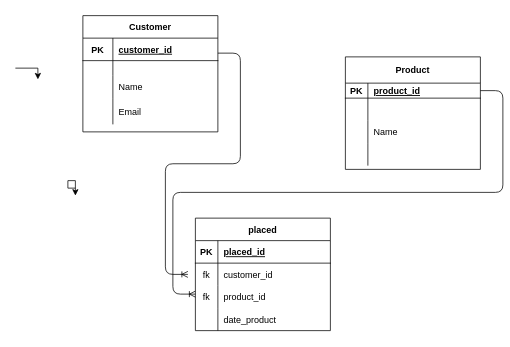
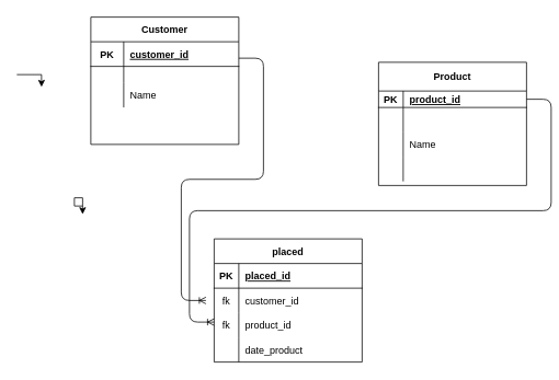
  <mxCell id="0" />
  <mxCell id="1" parent="0" />
  <mxCell id="2" style="edgeStyle=orthogonalEdgeStyle;rounded=0;orthogonalLoop=1;jettySize=auto;html=1;" edge="1" parent="1"><mxGeometry relative="1" as="geometry"><mxPoint x="100" y="260" as="targetPoint" /><mxPoint x="100" y="250" as="sourcePoint" /><Array as="points"><mxPoint x="90" y="240" /><mxPoint x="100" y="240" /></Array></mxGeometry></mxCell>
  <mxCell id="3" value="Customer" style="shape=table;startSize=30;container=1;collapsible=1;childLayout=tableLayout;fixedRows=1;rowLines=0;fontStyle=1;align=center;resizeLast=1;" vertex="1" parent="1"><mxGeometry x="110" y="20" width="180" height="155" as="geometry" /></mxCell>
  <mxCell id="4" value="" style="shape=partialRectangle;collapsible=0;dropTarget=0;pointerEvents=0;fillColor=none;top=0;left=0;bottom=1;right=0;points=[[0,0.5],[1,0.5]];portConstraint=eastwest;" vertex="1" parent="3"><mxGeometry y="30" width="180" height="30" as="geometry" /></mxCell>
  <mxCell id="5" value="PK" style="shape=partialRectangle;connectable=0;fillColor=none;top=0;left=0;bottom=0;right=0;fontStyle=1;overflow=hidden;" vertex="1" parent="4"><mxGeometry width="40" height="30" as="geometry" /></mxCell>
  <mxCell id="6" value="customer_id" style="shape=partialRectangle;connectable=0;fillColor=none;top=0;left=0;bottom=0;right=0;align=left;spacingLeft=6;fontStyle=5;overflow=hidden;" vertex="1" parent="4"><mxGeometry x="40" width="140" height="30" as="geometry" /></mxCell>
  <mxCell id="7" value="" style="shape=partialRectangle;collapsible=0;dropTarget=0;pointerEvents=0;fillColor=none;top=0;left=0;bottom=0;right=0;points=[[0,0.5],[1,0.5]];portConstraint=eastwest;" vertex="1" parent="3"><mxGeometry y="60" width="180" height="20" as="geometry" /></mxCell>
  <mxCell id="8" value="" style="shape=partialRectangle;connectable=0;fillColor=none;top=0;left=0;bottom=0;right=0;editable=1;overflow=hidden;" vertex="1" parent="7"><mxGeometry width="40" height="20" as="geometry" /></mxCell>
  <mxCell id="9" value="" style="shape=partialRectangle;connectable=0;fillColor=none;top=0;left=0;bottom=0;right=0;align=left;spacingLeft=6;overflow=hidden;" vertex="1" parent="7"><mxGeometry x="40" width="140" height="20" as="geometry" /></mxCell>
  <mxCell id="10" value="" style="shape=partialRectangle;collapsible=0;dropTarget=0;pointerEvents=0;fillColor=none;top=0;left=0;bottom=0;right=0;points=[[0,0.5],[1,0.5]];portConstraint=eastwest;" vertex="1" parent="3"><mxGeometry y="80" width="180" height="30" as="geometry" /></mxCell>
  <mxCell id="11" value="" style="shape=partialRectangle;connectable=0;fillColor=none;top=0;left=0;bottom=0;right=0;editable=1;overflow=hidden;" vertex="1" parent="10"><mxGeometry width="40" height="30" as="geometry" /></mxCell>
  <mxCell id="12" value="Name" style="shape=partialRectangle;connectable=0;fillColor=none;top=0;left=0;bottom=0;right=0;align=left;spacingLeft=6;overflow=hidden;" vertex="1" parent="10"><mxGeometry x="40" width="140" height="30" as="geometry" /></mxCell>
  <mxCell id="13" value="" style="shape=partialRectangle;collapsible=0;dropTarget=0;pointerEvents=0;fillColor=none;top=0;left=0;bottom=0;right=0;points=[[0,0.5],[1,0.5]];portConstraint=eastwest;" vertex="1" parent="3"><mxGeometry y="110" width="180" height="35" as="geometry" /></mxCell>
  <mxCell id="14" value="" style="shape=partialRectangle;connectable=0;fillColor=none;top=0;left=0;bottom=0;right=0;editable=1;overflow=hidden;" vertex="1" parent="13"><mxGeometry width="40" height="35" as="geometry" /></mxCell>
- <mxCell id="15" value="Email" style="shape=partialRectangle;connectable=0;fillColor=none;top=0;left=0;bottom=0;right=0;align=left;spacingLeft=6;overflow=hidden;" vertex="1" parent="13"><mxGeometry x="40" width="140" height="35" as="geometry" /></mxCell>
  <mxCell id="16" value="Product" style="shape=table;startSize=35;container=1;collapsible=1;childLayout=tableLayout;fixedRows=1;rowLines=0;fontStyle=1;align=center;resizeLast=1;" vertex="1" parent="1"><mxGeometry x="460" y="75" width="180" height="150" as="geometry" /></mxCell>
  <mxCell id="17" value="" style="shape=partialRectangle;collapsible=0;dropTarget=0;pointerEvents=0;fillColor=none;top=0;left=0;bottom=1;right=0;points=[[0,0.5],[1,0.5]];portConstraint=eastwest;" vertex="1" parent="16"><mxGeometry y="35" width="180" height="20" as="geometry" /></mxCell>
  <mxCell id="18" value="PK" style="shape=partialRectangle;connectable=0;fillColor=none;top=0;left=0;bottom=0;right=0;fontStyle=1;overflow=hidden;" vertex="1" parent="17"><mxGeometry width="30" height="20" as="geometry" /></mxCell>
  <mxCell id="19" value="product_id" style="shape=partialRectangle;connectable=0;fillColor=none;top=0;left=0;bottom=0;right=0;align=left;spacingLeft=6;fontStyle=5;overflow=hidden;" vertex="1" parent="17"><mxGeometry x="30" width="150" height="20" as="geometry" /></mxCell>
  <mxCell id="20" value="" style="shape=partialRectangle;collapsible=0;dropTarget=0;pointerEvents=0;fillColor=none;top=0;left=0;bottom=0;right=0;points=[[0,0.5],[1,0.5]];portConstraint=eastwest;" vertex="1" parent="16"><mxGeometry y="55" width="180" height="30" as="geometry" /></mxCell>
  <mxCell id="21" value="" style="shape=partialRectangle;connectable=0;fillColor=none;top=0;left=0;bottom=0;right=0;editable=1;overflow=hidden;" vertex="1" parent="20"><mxGeometry width="30" height="30" as="geometry" /></mxCell>
  <mxCell id="22" value="" style="shape=partialRectangle;connectable=0;fillColor=none;top=0;left=0;bottom=0;right=0;align=left;spacingLeft=6;overflow=hidden;" vertex="1" parent="20"><mxGeometry x="30" width="150" height="30" as="geometry" /></mxCell>
  <mxCell id="23" value="" style="shape=partialRectangle;collapsible=0;dropTarget=0;pointerEvents=0;fillColor=none;top=0;left=0;bottom=0;right=0;points=[[0,0.5],[1,0.5]];portConstraint=eastwest;" vertex="1" parent="16"><mxGeometry y="85" width="180" height="30" as="geometry" /></mxCell>
  <mxCell id="24" value="" style="shape=partialRectangle;connectable=0;fillColor=none;top=0;left=0;bottom=0;right=0;editable=1;overflow=hidden;" vertex="1" parent="23"><mxGeometry width="30" height="30" as="geometry" /></mxCell>
  <mxCell id="25" value="Name" style="shape=partialRectangle;connectable=0;fillColor=none;top=0;left=0;bottom=0;right=0;align=left;spacingLeft=6;overflow=hidden;" vertex="1" parent="23"><mxGeometry x="30" width="150" height="30" as="geometry" /></mxCell>
  <mxCell id="26" value="" style="shape=partialRectangle;collapsible=0;dropTarget=0;pointerEvents=0;fillColor=none;top=0;left=0;bottom=0;right=0;points=[[0,0.5],[1,0.5]];portConstraint=eastwest;" vertex="1" parent="16"><mxGeometry y="115" width="180" height="30" as="geometry" /></mxCell>
  <mxCell id="27" value="" style="shape=partialRectangle;connectable=0;fillColor=none;top=0;left=0;bottom=0;right=0;editable=1;overflow=hidden;" vertex="1" parent="26"><mxGeometry width="30" height="30" as="geometry" /></mxCell>
  <mxCell id="28" value="" style="shape=partialRectangle;connectable=0;fillColor=none;top=0;left=0;bottom=0;right=0;align=left;spacingLeft=6;overflow=hidden;" vertex="1" parent="26"><mxGeometry x="30" width="150" height="30" as="geometry" /></mxCell>
  <mxCell id="29" style="edgeStyle=orthogonalEdgeStyle;rounded=0;orthogonalLoop=1;jettySize=auto;html=1;" edge="1" parent="1"><mxGeometry relative="1" as="geometry"><mxPoint x="50" y="105" as="targetPoint" /><mxPoint x="20" y="90" as="sourcePoint" /></mxGeometry></mxCell>
  <mxCell id="30" value="" style="edgeStyle=entityRelationEdgeStyle;fontSize=12;html=1;endArrow=ERoneToMany;" edge="1" parent="1"><mxGeometry width="100" height="100" relative="1" as="geometry"><mxPoint x="290" y="70" as="sourcePoint" /><mxPoint x="250" y="365" as="targetPoint" /></mxGeometry></mxCell>
  <mxCell id="31" value="placed" style="shape=table;startSize=30;container=1;collapsible=1;childLayout=tableLayout;fixedRows=1;rowLines=0;fontStyle=1;align=center;resizeLast=1;" vertex="1" parent="1"><mxGeometry x="260" y="290" width="180" height="150" as="geometry" /></mxCell>
  <mxCell id="32" value="" style="shape=partialRectangle;collapsible=0;dropTarget=0;pointerEvents=0;fillColor=none;top=0;left=0;bottom=1;right=0;points=[[0,0.5],[1,0.5]];portConstraint=eastwest;" vertex="1" parent="31"><mxGeometry y="30" width="180" height="30" as="geometry" /></mxCell>
  <mxCell id="33" value="PK" style="shape=partialRectangle;connectable=0;fillColor=none;top=0;left=0;bottom=0;right=0;fontStyle=1;overflow=hidden;" vertex="1" parent="32"><mxGeometry width="30" height="30" as="geometry" /></mxCell>
  <mxCell id="34" value="placed_id" style="shape=partialRectangle;connectable=0;fillColor=none;top=0;left=0;bottom=0;right=0;align=left;spacingLeft=6;fontStyle=5;overflow=hidden;" vertex="1" parent="32"><mxGeometry x="30" width="150" height="30" as="geometry" /></mxCell>
  <mxCell id="35" value="" style="shape=partialRectangle;collapsible=0;dropTarget=0;pointerEvents=0;fillColor=none;top=0;left=0;bottom=0;right=0;points=[[0,0.5],[1,0.5]];portConstraint=eastwest;" vertex="1" parent="31"><mxGeometry y="60" width="180" height="30" as="geometry" /></mxCell>
  <mxCell id="36" value="fk" style="shape=partialRectangle;connectable=0;fillColor=none;top=0;left=0;bottom=0;right=0;editable=1;overflow=hidden;" vertex="1" parent="35"><mxGeometry width="30" height="30" as="geometry" /></mxCell>
  <mxCell id="37" value="customer_id" style="shape=partialRectangle;connectable=0;fillColor=none;top=0;left=0;bottom=0;right=0;align=left;spacingLeft=6;overflow=hidden;" vertex="1" parent="35"><mxGeometry x="30" width="150" height="30" as="geometry" /></mxCell>
  <mxCell id="38" value="" style="shape=partialRectangle;collapsible=0;dropTarget=0;pointerEvents=0;fillColor=none;top=0;left=0;bottom=0;right=0;points=[[0,0.5],[1,0.5]];portConstraint=eastwest;" vertex="1" parent="31"><mxGeometry y="90" width="180" height="30" as="geometry" /></mxCell>
  <mxCell id="39" value="fk" style="shape=partialRectangle;connectable=0;fillColor=none;top=0;left=0;bottom=0;right=0;editable=1;overflow=hidden;" vertex="1" parent="38"><mxGeometry width="30" height="30" as="geometry" /></mxCell>
  <mxCell id="40" value="product_id" style="shape=partialRectangle;connectable=0;fillColor=none;top=0;left=0;bottom=0;right=0;align=left;spacingLeft=6;overflow=hidden;" vertex="1" parent="38"><mxGeometry x="30" width="150" height="30" as="geometry" /></mxCell>
  <mxCell id="41" value="" style="shape=partialRectangle;collapsible=0;dropTarget=0;pointerEvents=0;fillColor=none;top=0;left=0;bottom=0;right=0;points=[[0,0.5],[1,0.5]];portConstraint=eastwest;" vertex="1" parent="31"><mxGeometry y="120" width="180" height="30" as="geometry" /></mxCell>
  <mxCell id="42" value="" style="shape=partialRectangle;connectable=0;fillColor=none;top=0;left=0;bottom=0;right=0;editable=1;overflow=hidden;" vertex="1" parent="41"><mxGeometry width="30" height="30" as="geometry" /></mxCell>
  <mxCell id="43" value="date_product" style="shape=partialRectangle;connectable=0;fillColor=none;top=0;left=0;bottom=0;right=0;align=left;spacingLeft=6;overflow=hidden;" vertex="1" parent="41"><mxGeometry x="30" width="150" height="30" as="geometry" /></mxCell>
  <mxCell id="44" value="" style="edgeStyle=entityRelationEdgeStyle;fontSize=12;html=1;endArrow=ERoneToMany;" edge="1" parent="1"><mxGeometry width="100" height="100" relative="1" as="geometry"><mxPoint x="640" y="120" as="sourcePoint" /><mxPoint x="260" y="391.333" as="targetPoint" /></mxGeometry></mxCell>
